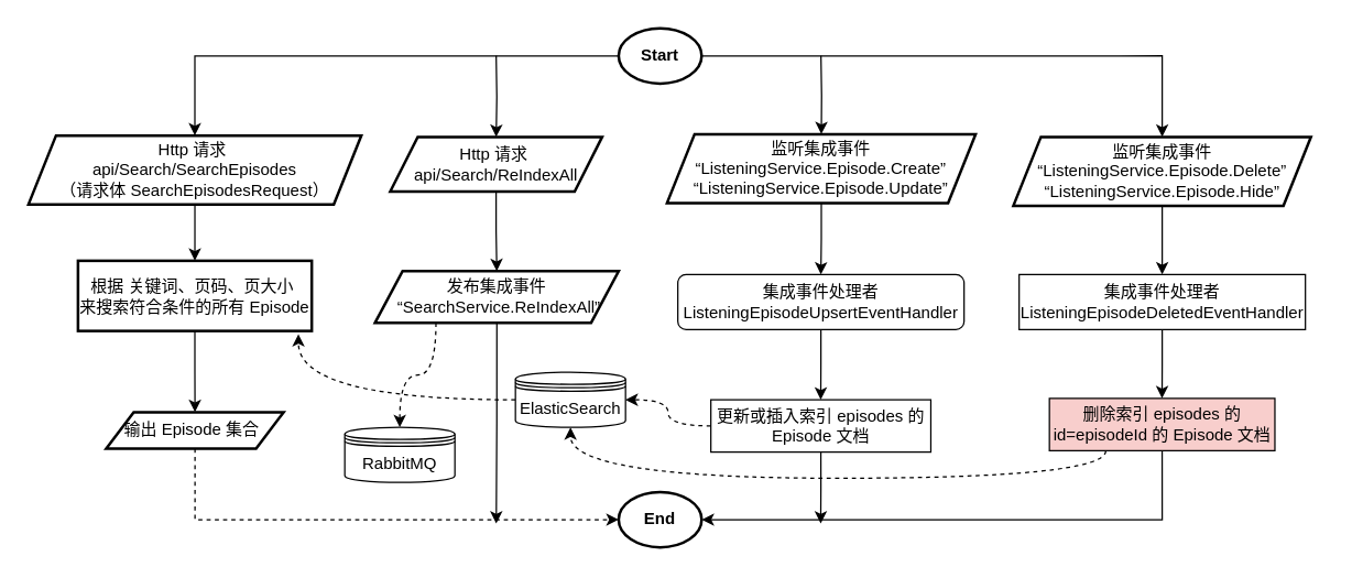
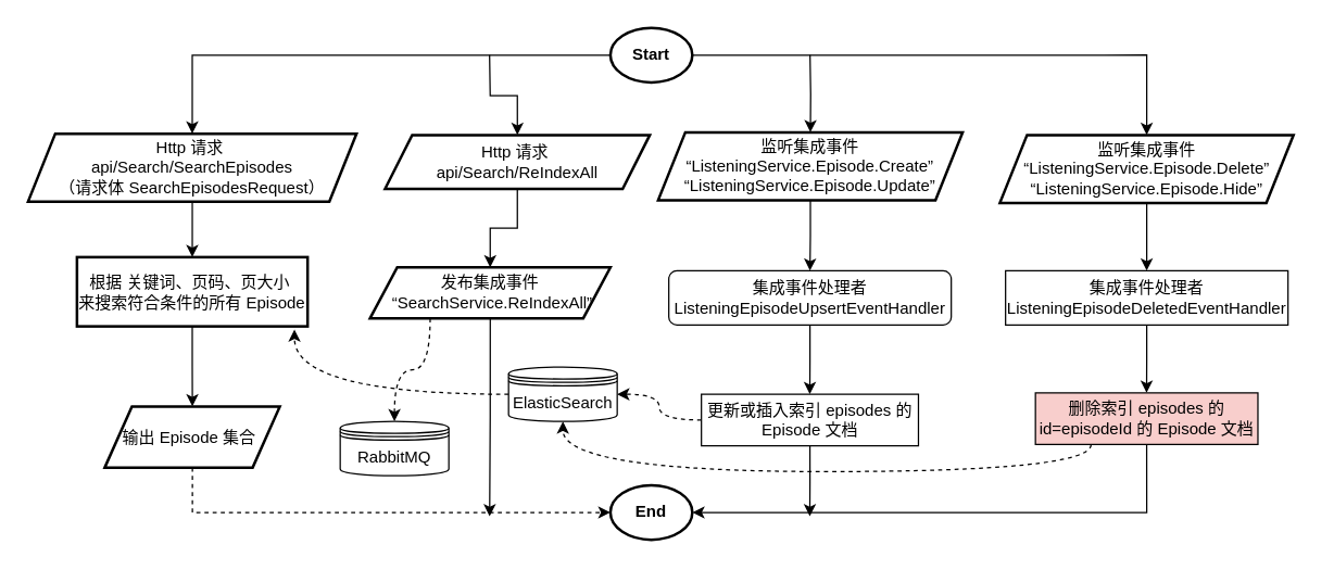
  <mxCell id="0" />
  <mxCell id="1" parent="0" />
  <mxCell id="2" value="" style="group" parent="1" vertex="1" connectable="0"><mxGeometry x="20" y="20" width="940" height="377.22" as="geometry" /></mxCell>
  <mxCell id="3" style="edgeStyle=orthogonalEdgeStyle;rounded=0;orthogonalLoop=1;jettySize=auto;html=1;entryX=0.943;entryY=1.046;entryDx=0;entryDy=0;entryPerimeter=0;dashed=1;curved=1;" parent="2" source="19" target="26" edge="1"><mxGeometry relative="1" as="geometry" /></mxCell>
  <mxCell id="4" style="edgeStyle=orthogonalEdgeStyle;rounded=0;orthogonalLoop=1;jettySize=auto;html=1;entryX=0.5;entryY=1;entryDx=0;entryDy=0;dashed=1;exitX=0.25;exitY=1;exitDx=0;exitDy=0;elbow=vertical;curved=1;" parent="2" source="24" target="19" edge="1"><mxGeometry relative="1" as="geometry" /></mxCell>
  <mxCell id="5" value="" style="edgeStyle=orthogonalEdgeStyle;rounded=0;orthogonalLoop=1;jettySize=auto;html=1;" parent="2" source="9" target="11" edge="1"><mxGeometry relative="1" as="geometry" /></mxCell>
  <mxCell id="6" style="edgeStyle=orthogonalEdgeStyle;rounded=0;orthogonalLoop=1;jettySize=auto;html=1;entryX=0.5;entryY=0;entryDx=0;entryDy=0;" parent="2" target="30" edge="1"><mxGeometry relative="1" as="geometry"><mxPoint x="339.84" y="20" as="sourcePoint" /></mxGeometry></mxCell>
  <mxCell id="7" style="edgeStyle=orthogonalEdgeStyle;rounded=0;orthogonalLoop=1;jettySize=auto;html=1;exitX=1;exitY=0.5;exitDx=0;exitDy=0;exitPerimeter=0;" parent="2" source="9" target="21" edge="1"><mxGeometry relative="1" as="geometry" /></mxCell>
  <mxCell id="8" style="edgeStyle=orthogonalEdgeStyle;rounded=0;orthogonalLoop=1;jettySize=auto;html=1;" parent="2" target="13" edge="1"><mxGeometry relative="1" as="geometry"><mxPoint x="575.84" y="20" as="sourcePoint" /></mxGeometry></mxCell>
  <mxCell id="9" value="&lt;b style=&quot;font-size: 12px;&quot;&gt;&lt;font style=&quot;font-size: 12px;&quot;&gt;Start&lt;/font&gt;&lt;/b&gt;" style="strokeWidth=2;html=1;shape=mxgraph.flowchart.start_1;whiteSpace=wrap;fontSize=12;" parent="2" vertex="1"><mxGeometry x="428.837" width="60.331" height="40.22" as="geometry" /></mxCell>
  <mxCell id="10" value="" style="edgeStyle=orthogonalEdgeStyle;rounded=0;orthogonalLoop=1;jettySize=auto;html=1;" parent="2" source="11" target="26" edge="1"><mxGeometry relative="1" as="geometry" /></mxCell>
  <mxCell id="11" value="Http 请求&amp;nbsp;&lt;div&gt;api/Search/SearchEpisodes&lt;div&gt;（&lt;span style=&quot;background-color: initial;&quot;&gt;请求体&amp;nbsp;SearchEpisodesRequest&lt;/span&gt;&lt;span style=&quot;background-color: initial;&quot;&gt;）&lt;/span&gt;&lt;/div&gt;&lt;/div&gt;" style="shape=parallelogram;perimeter=parallelogramPerimeter;whiteSpace=wrap;html=1;fixedSize=1;strokeWidth=2;" parent="2" vertex="1"><mxGeometry y="78" width="241.84" height="50" as="geometry" /></mxCell>
  <mxCell id="12" value="" style="edgeStyle=orthogonalEdgeStyle;rounded=0;orthogonalLoop=1;jettySize=auto;html=1;" parent="2" source="13" target="15" edge="1"><mxGeometry relative="1" as="geometry" /></mxCell>
  <mxCell id="13" value="&lt;div style=&quot;font-size: 12px;&quot;&gt;&lt;span style=&quot;background-color: initial;&quot;&gt;监听集成&lt;/span&gt;&lt;span style=&quot;background-color: initial;&quot;&gt;事件&lt;/span&gt;&lt;br&gt;&lt;/div&gt;&lt;div style=&quot;&quot;&gt;“&lt;span style=&quot;background-color: initial;&quot;&gt;ListeningService.Episode.Create”&lt;/span&gt;&lt;span style=&quot;font-size: 12px; background-color: initial;&quot;&gt;&lt;br&gt;&lt;/span&gt;&lt;/div&gt;&lt;div style=&quot;&quot;&gt;&lt;span style=&quot;background-color: initial;&quot;&gt;“&lt;/span&gt;&lt;span style=&quot;background-color: initial;&quot;&gt;ListeningService.Episode.Update&lt;/span&gt;&lt;span style=&quot;background-color: initial;&quot;&gt;”&lt;/span&gt;&lt;/div&gt;" style="shape=parallelogram;perimeter=parallelogramPerimeter;whiteSpace=wrap;html=1;fixedSize=1;strokeWidth=2;fontSize=12;" parent="2" vertex="1"><mxGeometry x="464" y="77" width="224.21" height="50" as="geometry" /></mxCell>
  <mxCell id="14" value="" style="edgeStyle=orthogonalEdgeStyle;rounded=0;orthogonalLoop=1;jettySize=auto;html=1;" parent="2" source="15" target="18" edge="1"><mxGeometry relative="1" as="geometry" /></mxCell>
  <mxCell id="15" value="集成事件处理者&lt;div&gt;ListeningEpisodeUpsertEventHandler&lt;br&gt;&lt;/div&gt;" style="whiteSpace=wrap;html=1;rounded=1;" parent="2" vertex="1"><mxGeometry x="471.84" y="179" width="208" height="40" as="geometry" /></mxCell>
  <mxCell id="16" style="edgeStyle=orthogonalEdgeStyle;rounded=0;orthogonalLoop=1;jettySize=auto;html=1;exitX=0.5;exitY=1;exitDx=0;exitDy=0;" parent="2" source="18" edge="1"><mxGeometry relative="1" as="geometry"><mxPoint x="575.682" y="360" as="targetPoint" /></mxGeometry></mxCell>
  <mxCell id="17" style="edgeStyle=orthogonalEdgeStyle;rounded=0;orthogonalLoop=1;jettySize=auto;html=1;exitX=0;exitY=0.5;exitDx=0;exitDy=0;entryX=1;entryY=0.5;entryDx=0;entryDy=0;dashed=1;curved=1;" parent="2" source="18" target="19" edge="1"><mxGeometry relative="1" as="geometry" /></mxCell>
  <mxCell id="18" value="更新或插入索引 episodes&amp;nbsp;的 Episode 文档" style="whiteSpace=wrap;html=1;rounded=0;" parent="2" vertex="1"><mxGeometry x="495.84" y="270" width="159.84" height="38" as="geometry" /></mxCell>
  <mxCell id="19" value="ElasticSearch" style="shape=datastore;whiteSpace=wrap;html=1;fontSize=12;" parent="2" vertex="1"><mxGeometry x="353.84" y="250" width="80" height="40" as="geometry" /></mxCell>
  <mxCell id="20" value="" style="edgeStyle=orthogonalEdgeStyle;rounded=0;orthogonalLoop=1;jettySize=auto;html=1;" parent="2" source="21" target="23" edge="1"><mxGeometry relative="1" as="geometry" /></mxCell>
  <mxCell id="21" value="&lt;div style=&quot;font-size: 12px;&quot;&gt;&lt;span style=&quot;background-color: initial;&quot;&gt;监听集成&lt;/span&gt;&lt;span style=&quot;background-color: initial;&quot;&gt;事件&lt;/span&gt;&lt;br&gt;&lt;/div&gt;&lt;div style=&quot;&quot;&gt;“&lt;span style=&quot;background-color: initial;&quot;&gt;ListeningService.Episode.Delete”&lt;/span&gt;&lt;span style=&quot;font-size: 12px; background-color: initial;&quot;&gt;&lt;br&gt;&lt;/span&gt;&lt;/div&gt;&lt;div style=&quot;&quot;&gt;&lt;span style=&quot;background-color: initial;&quot;&gt;“&lt;/span&gt;&lt;span style=&quot;background-color: initial;&quot;&gt;ListeningService.Episode.Hide”&lt;/span&gt;&lt;/div&gt;" style="shape=parallelogram;perimeter=parallelogramPerimeter;whiteSpace=wrap;html=1;fixedSize=1;strokeWidth=2;fontSize=12;" parent="2" vertex="1"><mxGeometry x="715.65" y="79" width="216.21" height="50" as="geometry" /></mxCell>
  <mxCell id="22" value="" style="edgeStyle=orthogonalEdgeStyle;rounded=0;orthogonalLoop=1;jettySize=auto;html=1;" parent="2" source="23" target="24" edge="1"><mxGeometry relative="1" as="geometry" /></mxCell>
  <mxCell id="23" value="集成事件处理者&lt;div&gt;ListeningEpisodeDeletedEventHandler&lt;br&gt;&lt;/div&gt;" style="rounded=0;whiteSpace=wrap;html=1;" parent="2" vertex="1"><mxGeometry x="719.84" y="179" width="208" height="40" as="geometry" /></mxCell>
  <mxCell id="24" value="删除索引 episodes&amp;nbsp;的 id=episodeId 的 Episode 文档" style="whiteSpace=wrap;html=1;rounded=0;fillColor=#f8cecc;" parent="2" vertex="1"><mxGeometry x="741.84" y="269" width="163.84" height="38" as="geometry" /></mxCell>
  <mxCell id="25" value="" style="edgeStyle=orthogonalEdgeStyle;rounded=0;orthogonalLoop=1;jettySize=auto;html=1;" parent="2" source="26" target="28" edge="1"><mxGeometry relative="1" as="geometry" /></mxCell>
  <mxCell id="26" value="根据 关键词、页码、页大小&amp;nbsp;&lt;div&gt;来搜索符合条件的所有 Episode&lt;/div&gt;" style="whiteSpace=wrap;html=1;strokeWidth=2;" parent="2" vertex="1"><mxGeometry x="36" y="169" width="169.84" height="51" as="geometry" /></mxCell>
  <mxCell id="27" style="edgeStyle=orthogonalEdgeStyle;rounded=0;orthogonalLoop=1;jettySize=auto;html=1;entryX=0;entryY=0.5;entryDx=0;entryDy=0;entryPerimeter=0;dashed=1;" parent="2" source="28" target="34" edge="1"><mxGeometry relative="1" as="geometry"><mxPoint x="159.84" y="480" as="targetPoint" /><Array as="points"><mxPoint x="120.84" y="357" /></Array></mxGeometry></mxCell>
- <mxCell id="28" value="输出 Episode 集合&amp;nbsp;" style="shape=parallelogram;perimeter=parallelogramPerimeter;whiteSpace=wrap;html=1;fixedSize=1;strokeWidth=2;" parent="2" vertex="1"><mxGeometry x="56.46" y="279" width="128.92" height="26.5" as="geometry" /></mxCell>
+ <mxCell id="28" value="输出 Episode 集合&amp;nbsp;" style="shape=parallelogram;perimeter=parallelogramPerimeter;whiteSpace=wrap;html=1;fixedSize=1;strokeWidth=2;" parent="2" vertex="1"><mxGeometry x="56.46" y="279" width="128.92" height="45" as="geometry" /></mxCell>
  <mxCell id="29" value="" style="edgeStyle=orthogonalEdgeStyle;rounded=0;orthogonalLoop=1;jettySize=auto;html=1;" parent="2" source="30" target="33" edge="1"><mxGeometry relative="1" as="geometry" /></mxCell>
- <mxCell id="30" value="Http 请求&amp;nbsp;&lt;div&gt;api/Search/ReIndexAll&lt;/div&gt;" style="shape=parallelogram;perimeter=parallelogramPerimeter;whiteSpace=wrap;html=1;fixedSize=1;strokeWidth=2;" parent="2" vertex="1"><mxGeometry x="262.84" y="79" width="154" height="39.67" as="geometry" /></mxCell>
+ <mxCell id="30" value="Http 请求&amp;nbsp;&lt;div&gt;api/Search/ReIndexAll&lt;/div&gt;" style="shape=parallelogram;perimeter=parallelogramPerimeter;whiteSpace=wrap;html=1;fixedSize=1;strokeWidth=2;" parent="2" vertex="1"><mxGeometry x="262.84" y="79" width="195" height="39.67" as="geometry" /></mxCell>
  <mxCell id="31" style="edgeStyle=orthogonalEdgeStyle;rounded=0;orthogonalLoop=1;jettySize=auto;html=1;exitX=0.5;exitY=1;exitDx=0;exitDy=0;" parent="2" source="33" edge="1"><mxGeometry relative="1" as="geometry"><mxPoint x="339.893" y="360" as="targetPoint" /></mxGeometry></mxCell>
  <mxCell id="32" style="edgeStyle=orthogonalEdgeStyle;rounded=0;orthogonalLoop=1;jettySize=auto;html=1;exitX=0.25;exitY=1;exitDx=0;exitDy=0;curved=1;dashed=1;" parent="2" source="33" target="36" edge="1"><mxGeometry relative="1" as="geometry" /></mxCell>
  <mxCell id="33" value="发布集成事件&lt;div&gt;&amp;nbsp;“SearchService.ReIndexAll”&lt;/div&gt;" style="shape=parallelogram;perimeter=parallelogramPerimeter;whiteSpace=wrap;html=1;fixedSize=1;strokeWidth=2;" parent="2" vertex="1"><mxGeometry x="251.84" y="176.5" width="177" height="37.5" as="geometry" /></mxCell>
  <mxCell id="34" value="&lt;b style=&quot;font-size: 12px;&quot;&gt;&lt;font style=&quot;font-size: 12px;&quot;&gt;End&lt;/font&gt;&lt;/b&gt;" style="strokeWidth=2;html=1;shape=mxgraph.flowchart.start_1;whiteSpace=wrap;fontSize=12;" parent="2" vertex="1"><mxGeometry x="428.837" y="337" width="60.331" height="40.22" as="geometry" /></mxCell>
  <mxCell id="35" style="edgeStyle=orthogonalEdgeStyle;rounded=0;orthogonalLoop=1;jettySize=auto;html=1;exitX=0.5;exitY=1;exitDx=0;exitDy=0;entryX=1;entryY=0.5;entryDx=0;entryDy=0;entryPerimeter=0;" parent="2" source="24" target="34" edge="1"><mxGeometry relative="1" as="geometry" /></mxCell>
  <mxCell id="36" value="RabbitMQ" style="shape=datastore;whiteSpace=wrap;html=1;fontSize=12;" parent="2" vertex="1"><mxGeometry x="229.84" y="290" width="80" height="40" as="geometry" /></mxCell>
